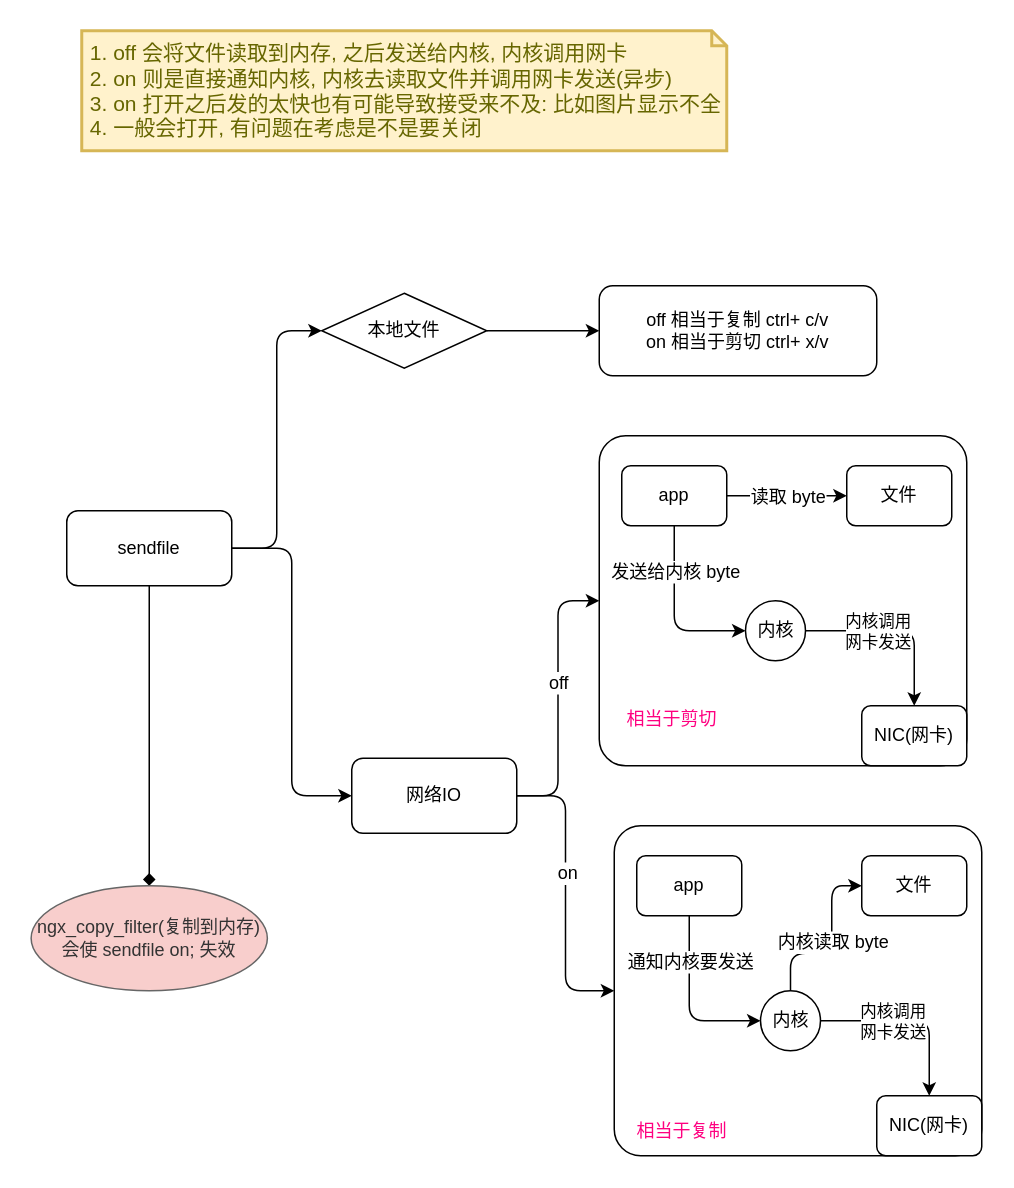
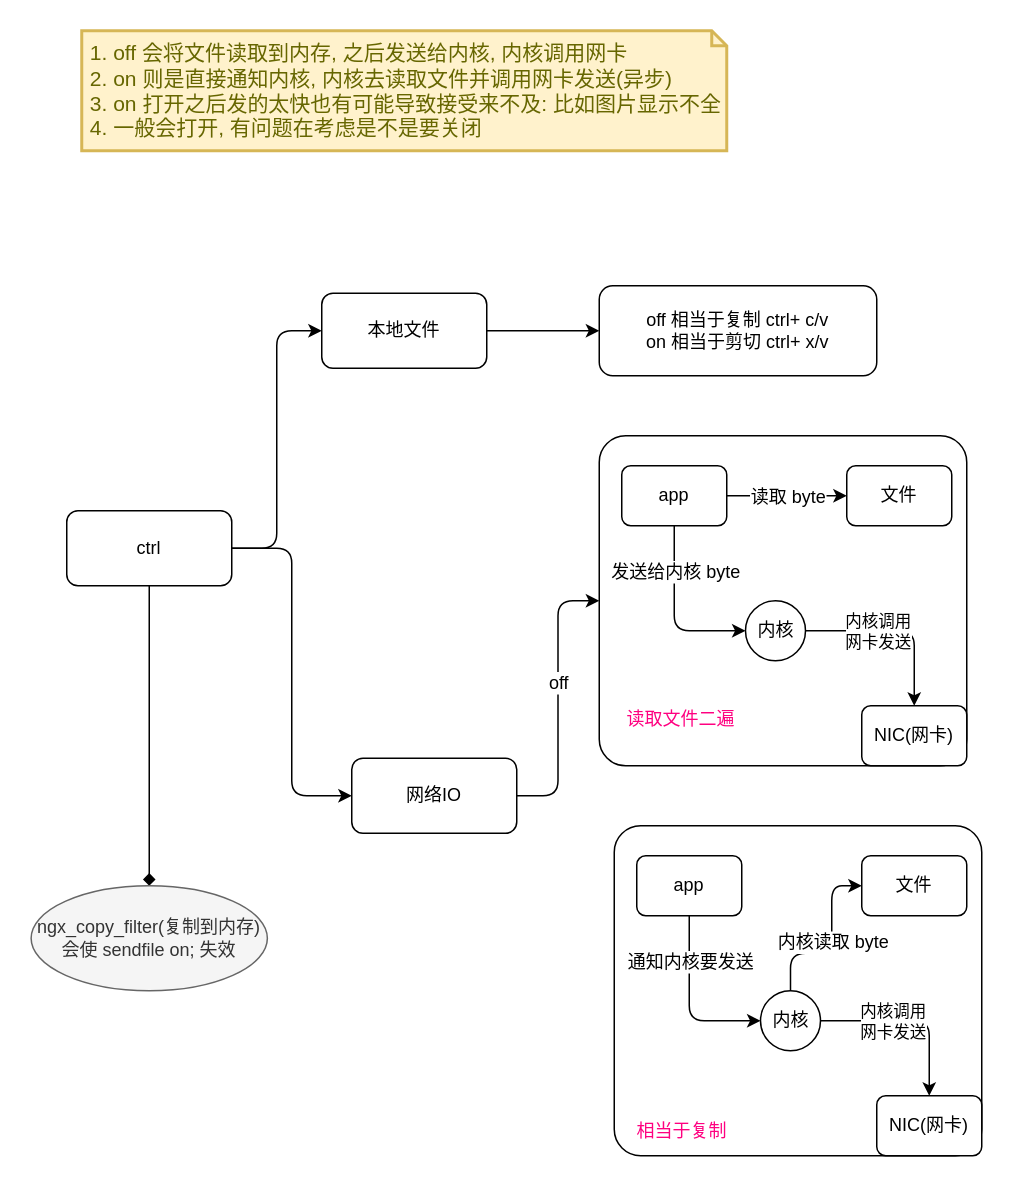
  <mxCell id="0" />
  <mxCell id="1" parent="0" />
  <mxCell id="2" value="" style="edgeStyle=orthogonalEdgeStyle;rounded=1;orthogonalLoop=1;jettySize=auto;html=1;entryX=0;entryY=0.5;entryDx=0;entryDy=0;entryPerimeter=0;" parent="1" source="5" target="7" edge="1"><mxGeometry relative="1" as="geometry" /></mxCell>
  <mxCell id="3" style="edgeStyle=orthogonalEdgeStyle;rounded=1;orthogonalLoop=1;jettySize=auto;html=1;entryX=0;entryY=0.5;entryDx=0;entryDy=0;" parent="1" source="5" target="12" edge="1"><mxGeometry relative="1" as="geometry" /></mxCell>
  <mxCell id="4" value="" style="edgeStyle=orthogonalEdgeStyle;rounded=0;orthogonalLoop=1;jettySize=auto;html=1;endArrow=diamond;" edge="1" parent="1" source="5" target="37"><mxGeometry relative="1" as="geometry" /></mxCell>
- <mxCell id="5" value="sendfile" style="rounded=1;whiteSpace=wrap;html=1;" parent="1" vertex="1"><mxGeometry x="44" y="340" width="110" height="50" as="geometry" /></mxCell>
+ <mxCell id="5" value="ctrl" style="rounded=1;whiteSpace=wrap;html=1;" parent="1" vertex="1"><mxGeometry x="44" y="340" width="110" height="50" as="geometry" /></mxCell>
  <mxCell id="6" value="" style="edgeStyle=orthogonalEdgeStyle;rounded=1;orthogonalLoop=1;jettySize=auto;html=1;" parent="1" source="7" target="13" edge="1"><mxGeometry relative="1" as="geometry" /></mxCell>
- <mxCell id="7" value="本地文件" style="rhombus;whiteSpace=wrap;html=1;" parent="1" vertex="1"><mxGeometry x="214" y="195" width="110" height="50" as="geometry" /></mxCell>
+ <mxCell id="7" value="本地文件" style="rounded=1;whiteSpace=wrap;html=1;" parent="1" vertex="1"><mxGeometry x="214" y="195" width="110" height="50" as="geometry" /></mxCell>
  <mxCell id="8" value="" style="edgeStyle=orthogonalEdgeStyle;rounded=1;orthogonalLoop=1;jettySize=auto;html=1;" parent="1" source="12" target="14" edge="1"><mxGeometry relative="1" as="geometry" /></mxCell>
  <mxCell id="9" value="&lt;font style=&quot;font-size: 12px&quot;&gt;off&lt;/font&gt;" style="edgeLabel;html=1;align=center;verticalAlign=middle;resizable=0;points=[];" parent="8" vertex="1" connectable="0"><mxGeometry x="0.126" y="1" relative="1" as="geometry"><mxPoint x="1" y="1" as="offset" /></mxGeometry></mxCell>
- <mxCell id="10" style="edgeStyle=orthogonalEdgeStyle;rounded=1;orthogonalLoop=1;jettySize=auto;html=1;" parent="1" source="12" target="25" edge="1"><mxGeometry relative="1" as="geometry" /></mxCell>
- <mxCell id="11" value="&lt;font style=&quot;font-size: 12px&quot;&gt;on&lt;/font&gt;" style="edgeLabel;html=1;align=center;verticalAlign=middle;resizable=0;points=[];" parent="10" vertex="1" connectable="0"><mxGeometry x="-0.152" y="1" relative="1" as="geometry"><mxPoint y="1" as="offset" /></mxGeometry></mxCell>
  <mxCell id="12" value="网络IO" style="rounded=1;whiteSpace=wrap;html=1;" parent="1" vertex="1"><mxGeometry x="234" y="505" width="110" height="50" as="geometry" /></mxCell>
  <mxCell id="13" value="off 相当于复制 ctrl+ c/v&lt;br&gt;on 相当于剪切 ctrl+ x/v" style="whiteSpace=wrap;html=1;rounded=1;" parent="1" vertex="1"><mxGeometry x="399" y="190" width="185" height="60" as="geometry" /></mxCell>
- <mxCell id="14" value="&lt;font color=&quot;#ff0080&quot;&gt;&lt;br&gt;&lt;br&gt;&lt;br&gt;&lt;br&gt;&lt;br&gt;&lt;br&gt;&lt;br&gt;&lt;br&gt;&lt;br&gt;&lt;br&gt;&lt;br&gt;&amp;nbsp; &amp;nbsp; &amp;nbsp;相当于剪切&amp;nbsp;&amp;nbsp;&lt;/font&gt;" style="whiteSpace=wrap;html=1;rounded=1;arcSize=8;align=left;" parent="1" vertex="1"><mxGeometry x="399" y="290" width="245" height="220" as="geometry" /></mxCell>
+ <mxCell id="14" value="&lt;font color=&quot;#ff0080&quot;&gt;&lt;br&gt;&lt;br&gt;&lt;br&gt;&lt;br&gt;&lt;br&gt;&lt;br&gt;&lt;br&gt;&lt;br&gt;&lt;br&gt;&lt;br&gt;&lt;br&gt;&amp;nbsp; &amp;nbsp; &amp;nbsp;读取文件二遍&amp;nbsp;&amp;nbsp;&lt;/font&gt;" style="whiteSpace=wrap;html=1;rounded=1;arcSize=8;align=left;" parent="1" vertex="1"><mxGeometry x="399" y="290" width="245" height="220" as="geometry" /></mxCell>
  <mxCell id="15" value="文件" style="rounded=1;whiteSpace=wrap;html=1;" parent="1" vertex="1"><mxGeometry x="564" y="310" width="70" height="40" as="geometry" /></mxCell>
  <mxCell id="16" value="" style="edgeStyle=orthogonalEdgeStyle;rounded=1;orthogonalLoop=1;jettySize=auto;html=1;" parent="1" source="20" target="15" edge="1"><mxGeometry relative="1" as="geometry" /></mxCell>
  <mxCell id="17" value="&lt;font style=&quot;font-size: 12px&quot;&gt;读取 byte&lt;/font&gt;" style="edgeLabel;html=1;align=center;verticalAlign=middle;resizable=0;points=[];" parent="16" vertex="1" connectable="0"><mxGeometry x="-0.393" y="-3" relative="1" as="geometry"><mxPoint x="16" y="-3" as="offset" /></mxGeometry></mxCell>
  <mxCell id="18" style="edgeStyle=orthogonalEdgeStyle;rounded=1;orthogonalLoop=1;jettySize=auto;html=1;entryX=0;entryY=0.5;entryDx=0;entryDy=0;exitX=0.5;exitY=1;exitDx=0;exitDy=0;" parent="1" source="20" target="23" edge="1"><mxGeometry relative="1" as="geometry" /></mxCell>
  <mxCell id="19" value="&lt;font style=&quot;font-size: 12px&quot;&gt;发送给内核 byte&lt;/font&gt;" style="edgeLabel;html=1;align=center;verticalAlign=middle;resizable=0;points=[];" parent="18" vertex="1" connectable="0"><mxGeometry x="-0.183" y="-1" relative="1" as="geometry"><mxPoint x="1" y="-18" as="offset" /></mxGeometry></mxCell>
  <mxCell id="20" value="app" style="rounded=1;whiteSpace=wrap;html=1;" parent="1" vertex="1"><mxGeometry x="414" y="310" width="70" height="40" as="geometry" /></mxCell>
  <mxCell id="21" style="edgeStyle=orthogonalEdgeStyle;rounded=1;orthogonalLoop=1;jettySize=auto;html=1;" parent="1" source="23" target="24" edge="1"><mxGeometry relative="1" as="geometry" /></mxCell>
  <mxCell id="22" value="内核调用&lt;br&gt;网卡发送" style="edgeLabel;html=1;align=center;verticalAlign=middle;resizable=0;points=[];" parent="21" vertex="1" connectable="0"><mxGeometry x="-0.225" relative="1" as="geometry"><mxPoint x="1" as="offset" /></mxGeometry></mxCell>
  <mxCell id="23" value="内核" style="ellipse;whiteSpace=wrap;html=1;aspect=fixed;" parent="1" vertex="1"><mxGeometry x="496.5" y="400" width="40" height="40" as="geometry" /></mxCell>
  <mxCell id="24" value="NIC(网卡)" style="rounded=1;whiteSpace=wrap;html=1;" parent="1" vertex="1"><mxGeometry x="574" y="470" width="70" height="40" as="geometry" /></mxCell>
  <mxCell id="25" value="&lt;font color=&quot;#ff0080&quot;&gt;&lt;br&gt;&lt;br&gt;&lt;br&gt;&lt;br&gt;&lt;br&gt;&lt;br&gt;&lt;br&gt;&lt;br&gt;&lt;br&gt;&lt;br&gt;&lt;br&gt;&lt;br&gt;&lt;br&gt;&amp;nbsp; &amp;nbsp; 相当于复制&lt;/font&gt;" style="whiteSpace=wrap;html=1;rounded=1;arcSize=8;align=left;" parent="1" vertex="1"><mxGeometry x="409" y="550" width="245" height="220" as="geometry" /></mxCell>
  <mxCell id="26" value="文件" style="rounded=1;whiteSpace=wrap;html=1;" parent="1" vertex="1"><mxGeometry x="574" y="570" width="70" height="40" as="geometry" /></mxCell>
  <mxCell id="27" style="edgeStyle=orthogonalEdgeStyle;rounded=1;orthogonalLoop=1;jettySize=auto;html=1;entryX=0;entryY=0.5;entryDx=0;entryDy=0;exitX=0.5;exitY=1;exitDx=0;exitDy=0;" parent="1" source="29" target="34" edge="1"><mxGeometry relative="1" as="geometry" /></mxCell>
  <mxCell id="28" value="&lt;font style=&quot;font-size: 12px&quot;&gt;通知内核要发送&lt;/font&gt;" style="edgeLabel;html=1;align=center;verticalAlign=middle;resizable=0;points=[];" parent="27" vertex="1" connectable="0"><mxGeometry x="-0.183" y="-1" relative="1" as="geometry"><mxPoint x="1" y="-18" as="offset" /></mxGeometry></mxCell>
  <mxCell id="29" value="app" style="rounded=1;whiteSpace=wrap;html=1;" parent="1" vertex="1"><mxGeometry x="424" y="570" width="70" height="40" as="geometry" /></mxCell>
  <mxCell id="30" style="edgeStyle=orthogonalEdgeStyle;rounded=1;orthogonalLoop=1;jettySize=auto;html=1;" parent="1" source="34" target="35" edge="1"><mxGeometry relative="1" as="geometry" /></mxCell>
  <mxCell id="31" value="内核调用&lt;br&gt;网卡发送" style="edgeLabel;html=1;align=center;verticalAlign=middle;resizable=0;points=[];" parent="30" vertex="1" connectable="0"><mxGeometry x="-0.225" relative="1" as="geometry"><mxPoint x="1" as="offset" /></mxGeometry></mxCell>
  <mxCell id="32" style="edgeStyle=orthogonalEdgeStyle;rounded=1;orthogonalLoop=1;jettySize=auto;html=1;entryX=0;entryY=0.5;entryDx=0;entryDy=0;" parent="1" source="34" target="26" edge="1"><mxGeometry relative="1" as="geometry"><Array as="points"><mxPoint x="527" y="635" /><mxPoint x="554" y="635" /><mxPoint x="554" y="590" /></Array></mxGeometry></mxCell>
  <mxCell id="33" value="&lt;font style=&quot;font-size: 12px&quot;&gt;内核读取 byte&lt;/font&gt;" style="edgeLabel;html=1;align=center;verticalAlign=middle;resizable=0;points=[];" parent="32" vertex="1" connectable="0"><mxGeometry x="0.03" relative="1" as="geometry"><mxPoint y="1" as="offset" /></mxGeometry></mxCell>
  <mxCell id="34" value="内核" style="ellipse;whiteSpace=wrap;html=1;aspect=fixed;" parent="1" vertex="1"><mxGeometry x="506.5" y="660" width="40" height="40" as="geometry" /></mxCell>
  <mxCell id="35" value="NIC(网卡)" style="rounded=1;whiteSpace=wrap;html=1;" parent="1" vertex="1"><mxGeometry x="584" y="730" width="70" height="40" as="geometry" /></mxCell>
  <mxCell id="36" value="&amp;nbsp;1. off 会将文件读取到内存, 之后发送给内核, 内核调用网卡&lt;br&gt;&amp;nbsp;2. on 则是直接通知内核, 内核去读取文件并调用网卡发送(异步)&lt;br&gt;&amp;nbsp;3. on 打开之后发的太快也有可能导致接受来不及: 比如图片显示不全&lt;br&gt;&amp;nbsp;4. 一般会打开, 有问题在考虑是不是要关闭" style="shape=note;strokeWidth=2;fontSize=14;size=10;whiteSpace=wrap;html=1;fillColor=#fff2cc;strokeColor=#d6b656;fontColor=#666600;align=left;" parent="1" vertex="1"><mxGeometry x="54" y="20" width="430" height="80" as="geometry" /></mxCell>
- <mxCell id="37" value="ngx_copy_filter(复制到内存) 会使 sendfile on; 失效" style="ellipse;whiteSpace=wrap;html=1;rounded=1;fillColor=#f8cecc;strokeColor=#666666;fontColor=#333333;" vertex="1" parent="1"><mxGeometry x="20.25" y="590" width="157.5" height="70" as="geometry" /></mxCell>
+ <mxCell id="37" value="ngx_copy_filter(复制到内存) 会使 sendfile on; 失效" style="ellipse;whiteSpace=wrap;html=1;rounded=1;fillColor=#f5f5f5;strokeColor=#666666;fontColor=#333333;" vertex="1" parent="1"><mxGeometry x="20.25" y="590" width="157.5" height="70" as="geometry" /></mxCell>
